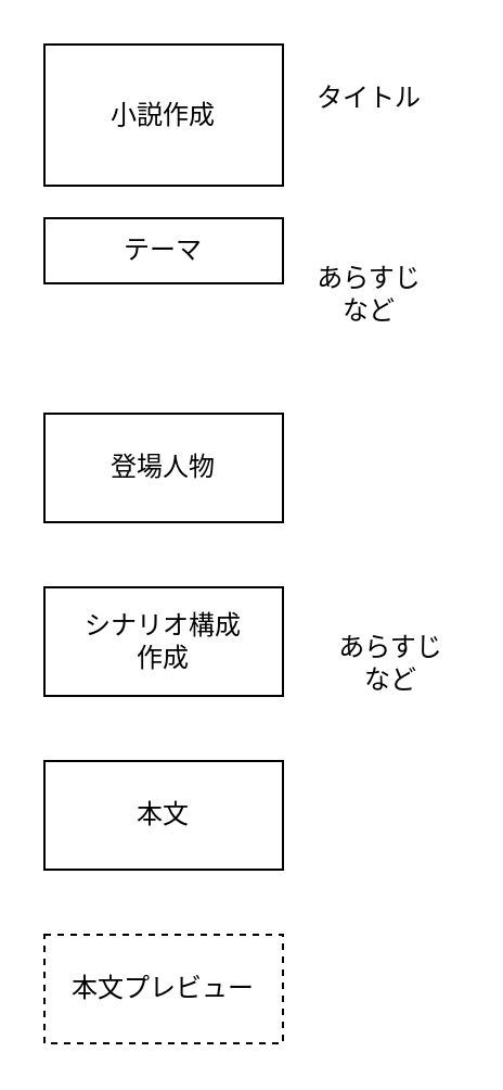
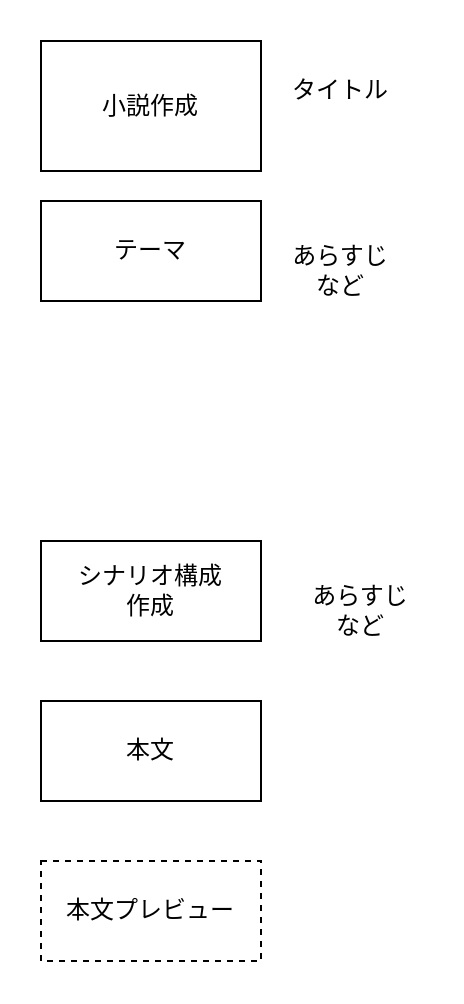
  <mxCell id="0" />
  <mxCell id="1" parent="0" />
  <mxCell id="2" value="小説作成" style="rounded=0;whiteSpace=wrap;html=1;" vertex="1" parent="1"><mxGeometry x="20" y="20" width="110" height="65" as="geometry" /></mxCell>
  <mxCell id="3" value="シナリオ構成&lt;br&gt;作成" style="rounded=0;whiteSpace=wrap;html=1;" vertex="1" parent="1"><mxGeometry x="20" y="270" width="110" height="50" as="geometry" /></mxCell>
- <mxCell id="4" value="テーマ" style="rounded=0;whiteSpace=wrap;html=1;" vertex="1" parent="1"><mxGeometry x="20" y="100" width="110" height="30" as="geometry" /></mxCell>
- <mxCell id="5" value="登場人物" style="rounded=0;whiteSpace=wrap;html=1;" vertex="1" parent="1"><mxGeometry x="20" y="190" width="110" height="50" as="geometry" /></mxCell>
+ <mxCell id="4" value="テーマ" style="rounded=0;whiteSpace=wrap;html=1;" vertex="1" parent="1"><mxGeometry x="20" y="100" width="110" height="50" as="geometry" /></mxCell>
  <mxCell id="6" value="本文" style="rounded=0;whiteSpace=wrap;html=1;" vertex="1" parent="1"><mxGeometry x="20" y="350" width="110" height="50" as="geometry" /></mxCell>
  <mxCell id="7" value="タイトル" style="text;html=1;strokeColor=none;fillColor=none;align=center;verticalAlign=middle;whiteSpace=wrap;rounded=0;" vertex="1" parent="1"><mxGeometry x="140" y="30" width="60" height="30" as="geometry" /></mxCell>
  <mxCell id="8" value="あらすじなど" style="text;html=1;strokeColor=none;fillColor=none;align=center;verticalAlign=middle;whiteSpace=wrap;rounded=0;" vertex="1" parent="1"><mxGeometry x="140" y="120" width="60" height="30" as="geometry" /></mxCell>
  <mxCell id="9" value="あらすじなど" style="text;html=1;strokeColor=none;fillColor=none;align=center;verticalAlign=middle;whiteSpace=wrap;rounded=0;" vertex="1" parent="1"><mxGeometry x="150" y="290" width="60" height="30" as="geometry" /></mxCell>
  <mxCell id="10" value="本文プレビュー" style="rounded=0;whiteSpace=wrap;html=1;dashed=1;" vertex="1" parent="1"><mxGeometry x="20" y="430" width="110" height="50" as="geometry" /></mxCell>
